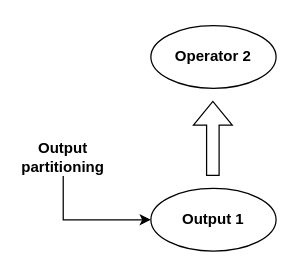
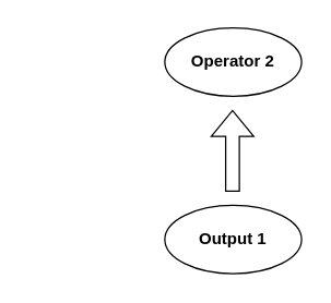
  <mxCell id="0" />
  <mxCell id="1" parent="0" />
  <mxCell id="2" value="&lt;b&gt;Operator 2&lt;br&gt;&lt;/b&gt;" style="ellipse;whiteSpace=wrap;html=1;" vertex="1" parent="1"><mxGeometry x="120" y="20" width="100" height="50" as="geometry" /></mxCell>
  <mxCell id="3" value="&lt;b&gt;Output 1&lt;br&gt;&lt;/b&gt;" style="ellipse;whiteSpace=wrap;html=1;" vertex="1" parent="1"><mxGeometry x="120" y="150" width="100" height="50" as="geometry" /></mxCell>
- <mxCell id="4" style="edgeStyle=orthogonalEdgeStyle;rounded=0;orthogonalLoop=1;jettySize=auto;html=1;exitX=0.5;exitY=1;exitDx=0;exitDy=0;entryX=0;entryY=0.5;entryDx=0;entryDy=0;" edge="1" parent="1" source="5" target="3"><mxGeometry relative="1" as="geometry" /></mxCell>
- <mxCell id="5" value="&lt;b&gt;Output partitioning&lt;/b&gt;" style="text;html=1;strokeColor=none;fillColor=none;align=center;verticalAlign=middle;whiteSpace=wrap;rounded=0;" vertex="1" parent="1"><mxGeometry x="20" y="110" width="60" height="30" as="geometry" /></mxCell>
  <mxCell id="6" value="" style="shape=flexArrow;endArrow=classic;html=1;rounded=0;" edge="1" parent="1"><mxGeometry width="50" height="50" relative="1" as="geometry"><mxPoint x="169.5" y="140" as="sourcePoint" /><mxPoint x="169.5" y="80" as="targetPoint" /></mxGeometry></mxCell>
